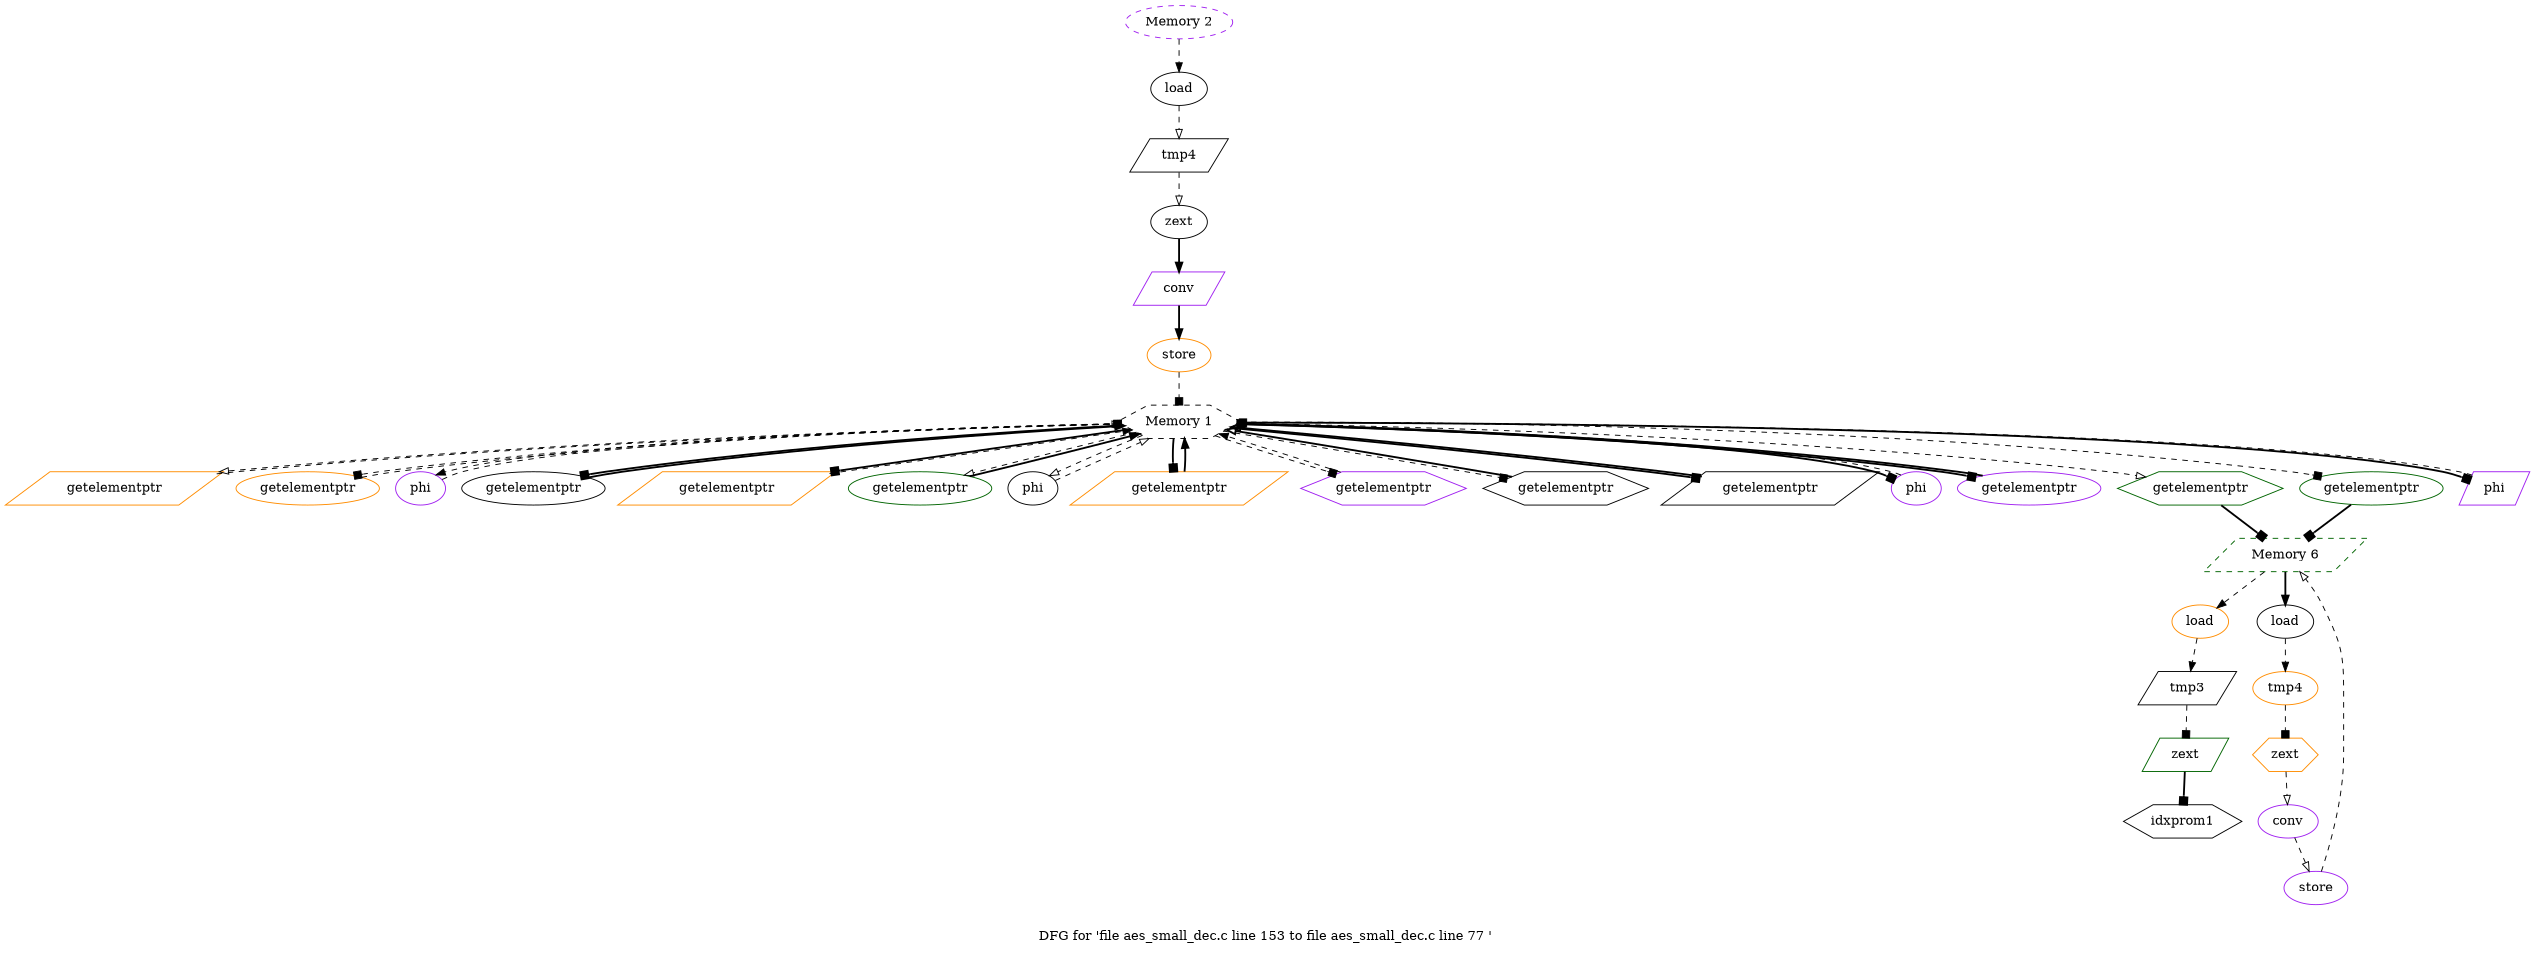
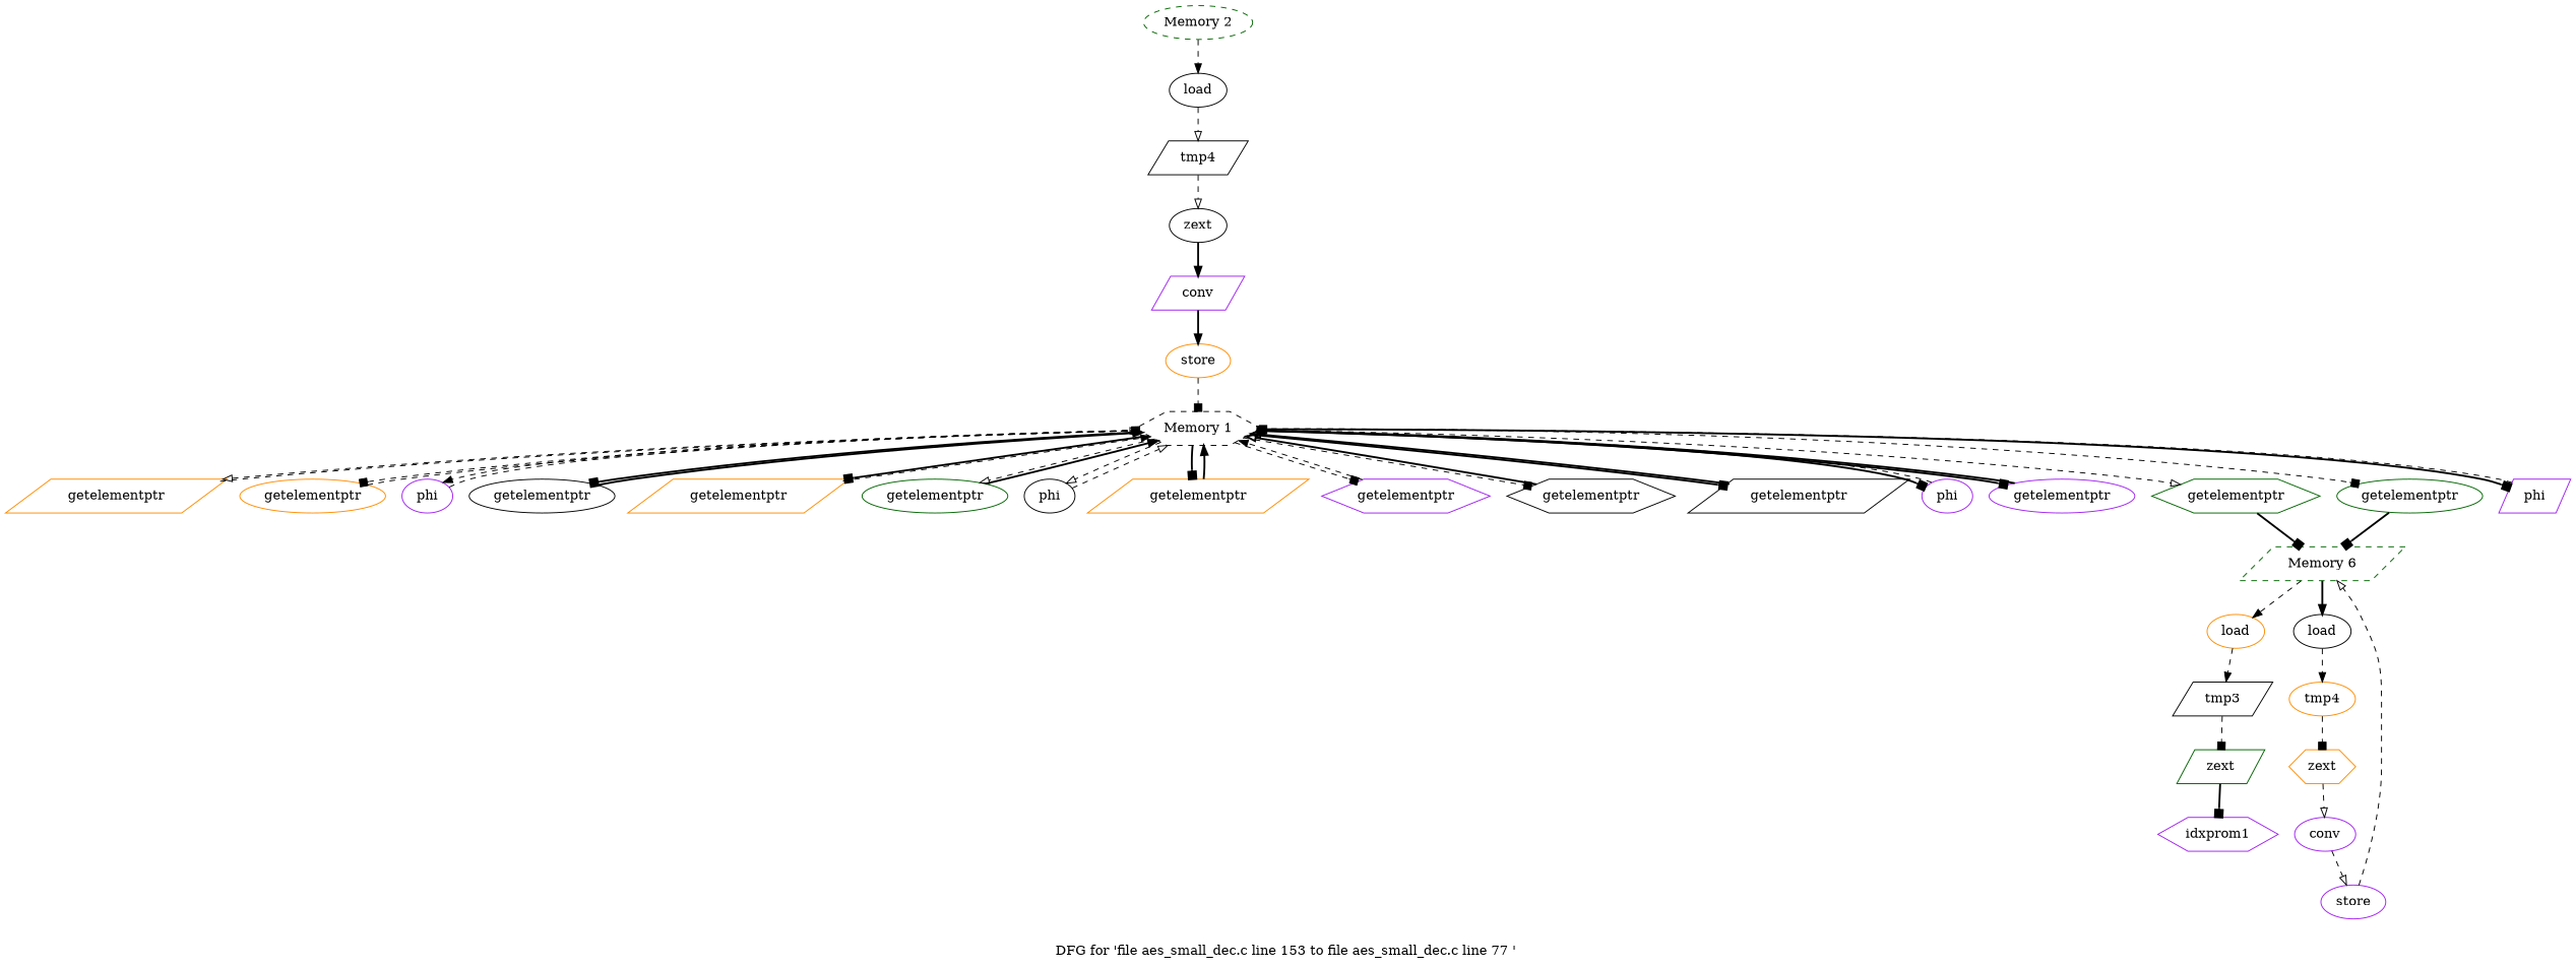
  digraph {
    label="DFG for 'file aes_small_dec.c line 153 to file aes_small_dec.c line 77 ' "
    node [color=black shape=ellipse style=solid]
    edge [arrowhead=box style=dashed]
    n1 [label="Memory 1" shape=hexagon style=dashed]
    n2 [color=darkorange label=getelementptr shape=parallelogram]
    n3 [color=darkorange label=getelementptr]
    n4 [color=purple label=phi]
    n5 [label=getelementptr]
    n6 [color=darkorange label=getelementptr shape=parallelogram]
    n7 [color=darkgreen label=getelementptr]
    n8 [label=phi]
    n9 [color=darkorange label=getelementptr shape=parallelogram]
    n10 [color=purple label=getelementptr shape=hexagon]
    n11 [label=getelementptr shape=hexagon]
    n12 [label=getelementptr shape=parallelogram]
    n13 [color=purple label=phi]
    n14 [color=purple label=getelementptr]
    n15 [color=darkgreen label=getelementptr shape=hexagon]
    n16 [color=darkgreen label=getelementptr]
    n17 [color=purple label=phi shape=parallelogram]
    n18 [color=darkgreen label="Memory 6" shape=parallelogram style=dashed]
    n19 [color=darkorange label=load]
    n20 [label=load]
-   n21 [color=purple label="Memory 2" style=dashed]
+   n21 [color=darkgreen label="Memory 2" style=dashed]
    n22 [label=load]
    n23 [label=tmp4 shape=parallelogram]
    n24 [label=zext]
    n25 [color=purple label=conv shape=parallelogram]
    n26 [color=darkorange label=store]
    n27 [label=tmp3 shape=parallelogram]
    n28 [color=darkorange label=tmp4]
    n29 [color=darkgreen label=zext shape=parallelogram]
    n30 [color=darkorange label=zext shape=hexagon]
-   n31 [label=idxprom1 shape=hexagon]
+   n31 [color=purple label=idxprom1 shape=hexagon]
    n32 [color=purple label=conv]
    n33 [color=purple label=store]
    n1 -> n2 [arrowhead=onormal]
    n1 -> n3
    n1 -> n4 [arrowhead=normal]
    n1 -> n5 [style=bold]
    n1 -> n6 [style=bold]
    n1 -> n7 [arrowhead=onormal]
    n1 -> n8 [arrowhead=onormal]
    n1 -> n9 [style=bold]
    n1 -> n10
    n1 -> n11
    n1 -> n12 [style=bold]
    n1 -> n13 [style=bold]
    n1 -> n14 [style=bold]
    n1 -> n15 [arrowhead=onormal]
    n1 -> n16
    n1 -> n17 [style=bold]
    n2 -> n1
    n3 -> n1
    n4 -> n1 [arrowhead=onormal]
    n5 -> n1 [arrowhead=normal style=bold]
    n6 -> n1 [arrowhead=normal]
    n7 -> n1 [arrowhead=normal style=bold]
    n8 -> n1 [arrowhead=onormal]
    n9 -> n1 [arrowhead=normal style=bold]
    n10 -> n1 [arrowhead=normal]
    n11 -> n1 [arrowhead=onormal style=bold]
    n12 -> n1 [arrowhead=onormal style=bold]
    n13 -> n1 [arrowhead=normal]
    n14 -> n1 [style=bold]
    n15 -> n18 [style=bold]
    n16 -> n18 [style=bold]
    n17 -> n1
    n18 -> n19 [arrowhead=normal]
    n18 -> n20 [arrowhead=normal style=bold]
    n19 -> n27 [arrowhead=normal]
    n20 -> n28 [arrowhead=normal]
    n21 -> n22 [arrowhead=normal]
    n22 -> n23 [arrowhead=onormal]
    n23 -> n24 [arrowhead=onormal]
    n24 -> n25 [arrowhead=normal style=bold]
    n25 -> n26 [arrowhead=normal style=bold]
    n26 -> n1
    n27 -> n29
    n28 -> n30
    n29 -> n31 [style=bold]
    n30 -> n32 [arrowhead=onormal]
    n32 -> n33 [arrowhead=onormal]
    n33 -> n18 [arrowhead=onormal]
  }
